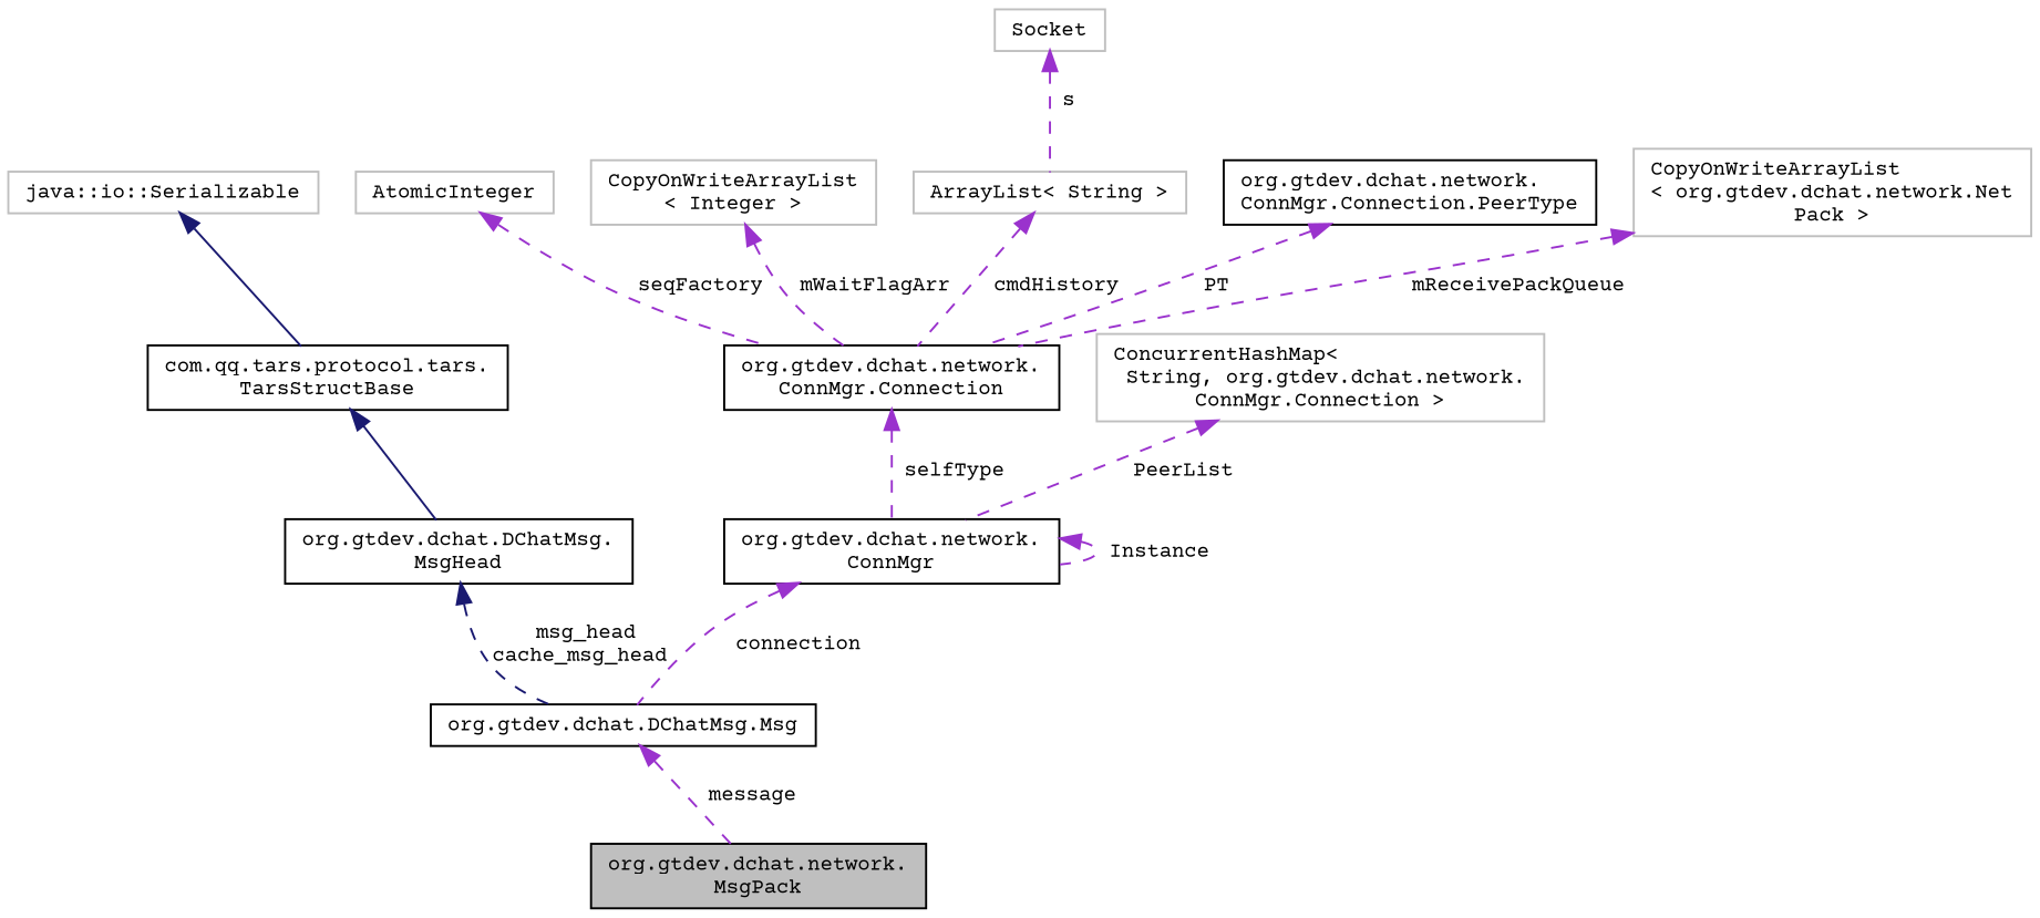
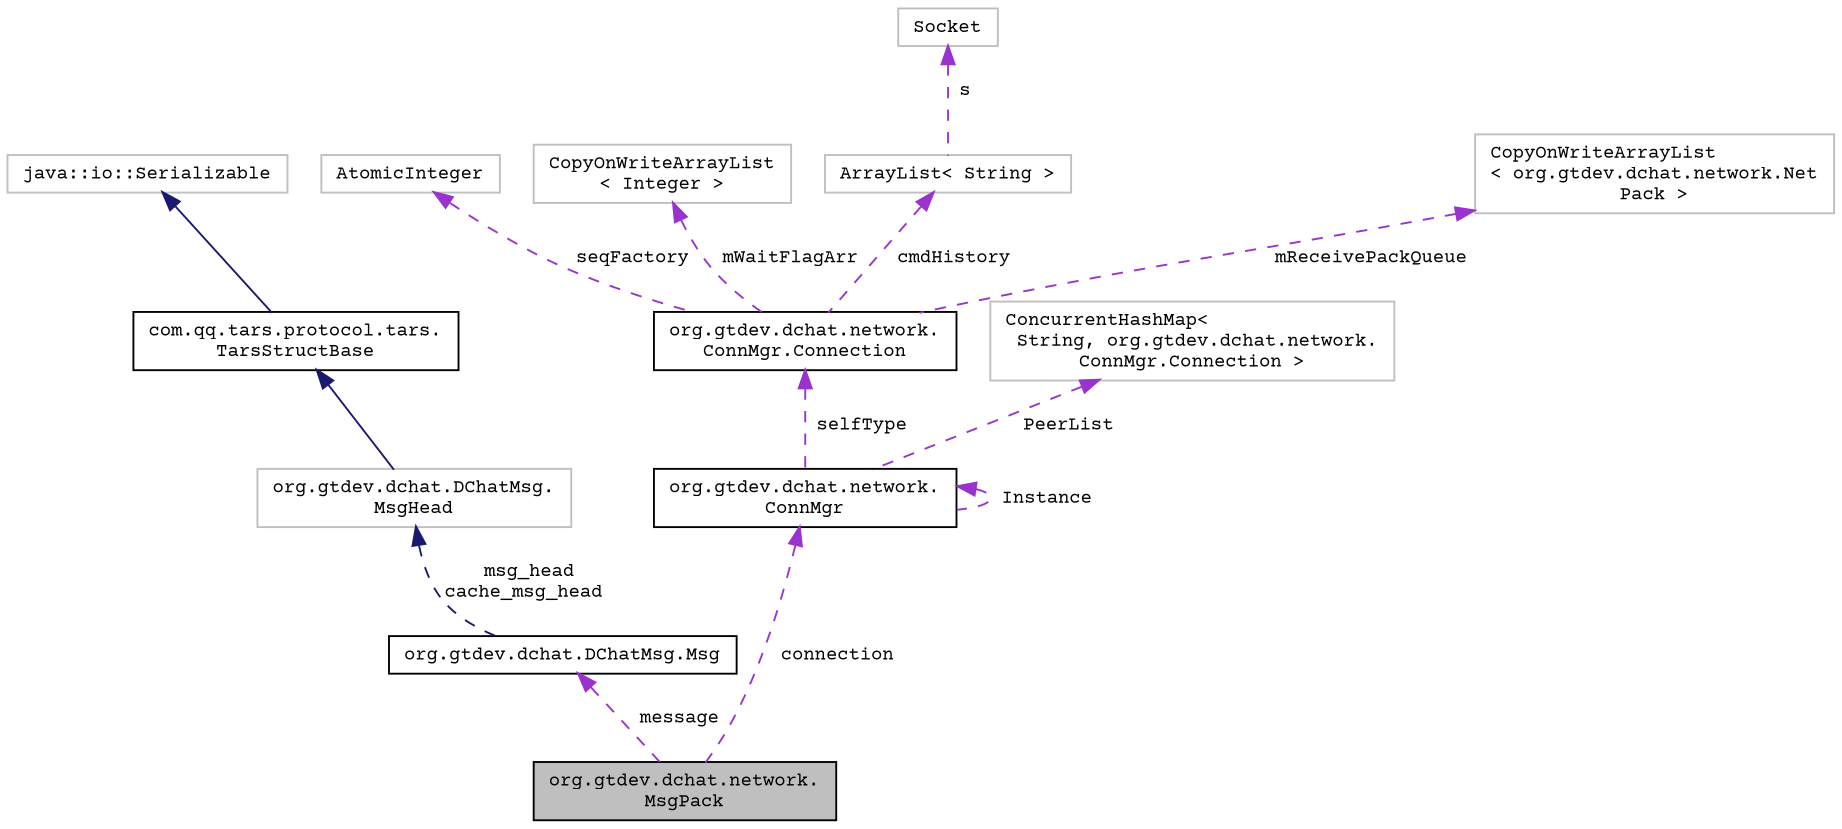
  digraph {
    fontname="Courier Prime"
    rankdir=TB
    node [color=black fillcolor=white fontname="Courier Prime" fontsize=10 shape=record style=filled]
    edge [color=darkorchid3 dir=back fontname="Courier Prime" fontsize=10 labelfontname=Helvetica labelfontsize=10 style=dashed]
    n1 [fillcolor=grey75 fontcolor=black height=0.2 label="org.gtdev.dchat.network.\lMsgPack" width=0.4]
    n2 [height=0.2 label="org.gtdev.dchat.network.\lConnMgr" width=0.4]
    n3 [height=0.2 label="org.gtdev.dchat.network.\lConnMgr.Connection" width=0.4]
    n4 [color=grey75 height=0.2 label=AtomicInteger width=0.4]
    n5 [color=grey75 height=0.2 label="CopyOnWriteArrayList\l\< Integer \>" width=0.4]
    n6 [color=grey75 height=0.2 label="ArrayList\< String \>" width=0.4]
-   n7 [height=0.2 label="org.gtdev.dchat.network.\lConnMgr.Connection.PeerType" width=0.4]
    n8 [color=grey75 height=0.2 label=Socket width=0.4]
    n9 [color=grey75 height=0.2 label="CopyOnWriteArrayList\l\< org.gtdev.dchat.network.Net\lPack \>" width=0.4]
    n10 [color=grey75 height=0.2 label="ConcurrentHashMap\<\l String, org.gtdev.dchat.network.\lConnMgr.Connection \>" width=0.4]
    n11 [height=0.2 label="org.gtdev.dchat.DChatMsg.Msg" width=0.4]
-   n12 [height=0.2 label="org.gtdev.dchat.DChatMsg.\lMsgHead" width=0.4]
+   n12 [color=grey75 height=0.2 label="org.gtdev.dchat.DChatMsg.\lMsgHead" width=0.4]
    n13 [height=0.2 label="com.qq.tars.protocol.tars.\lTarsStructBase" width=0.4]
    n14 [color=grey75 height=0.2 label="java::io::Serializable" width=0.4]
-   n2 -> n11 [label=" connection"]
+   n2 -> n1 [label=" connection"]
    n2 -> n2 [label=" Instance"]
    n3 -> n2 [label=" selfType"]
    n4 -> n3 [label=" seqFactory"]
    n5 -> n3 [label=" mWaitFlagArr"]
    n6 -> n3 [label=" cmdHistory"]
-   n7 -> n3 [label=" PT"]
    n8 -> n6 [label=" s"]
    n9 -> n3 [label=" mReceivePackQueue"]
    n10 -> n2 [label=" PeerList"]
    n11 -> n1 [label=" message"]
    n12 -> n11 [color=midnightblue label=" msg_head\ncache_msg_head"]
    n13 -> n12 [color=midnightblue style=solid]
    n14 -> n13 [color=midnightblue style=solid]
  }
